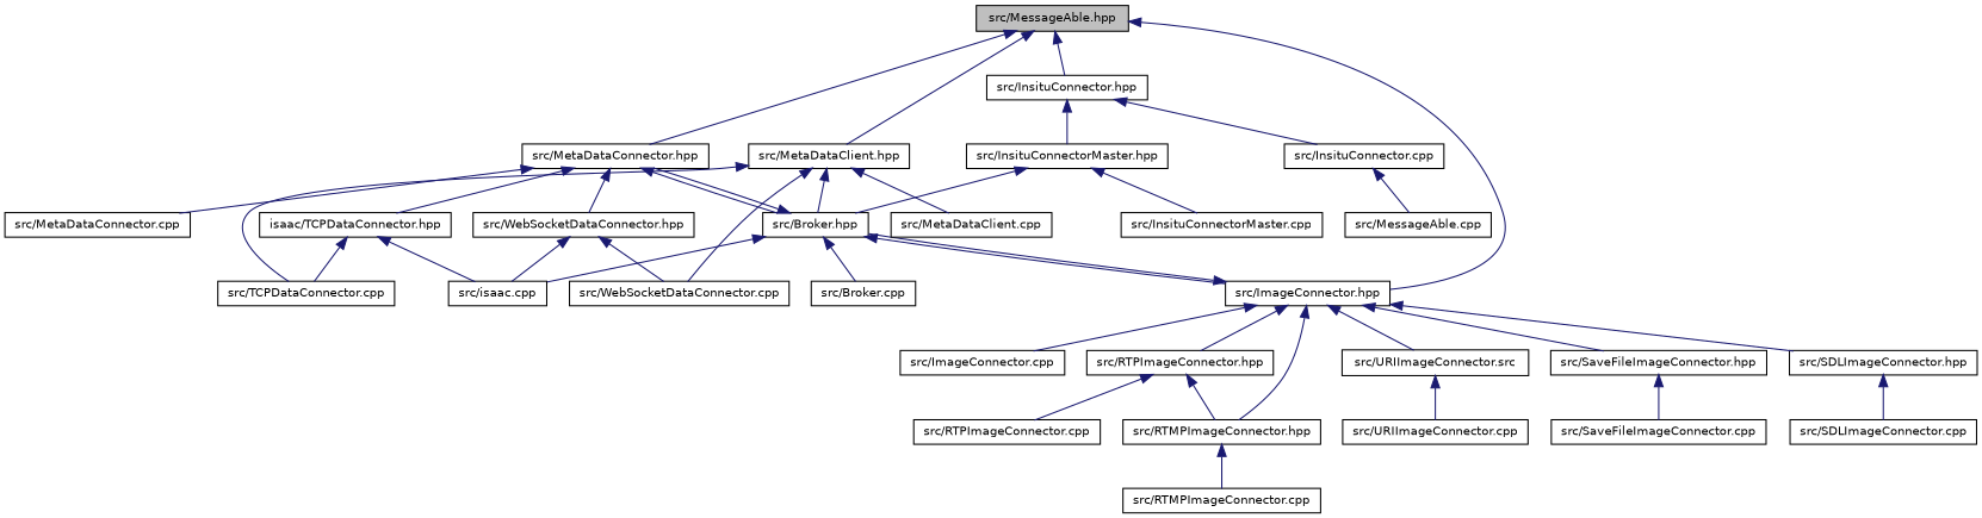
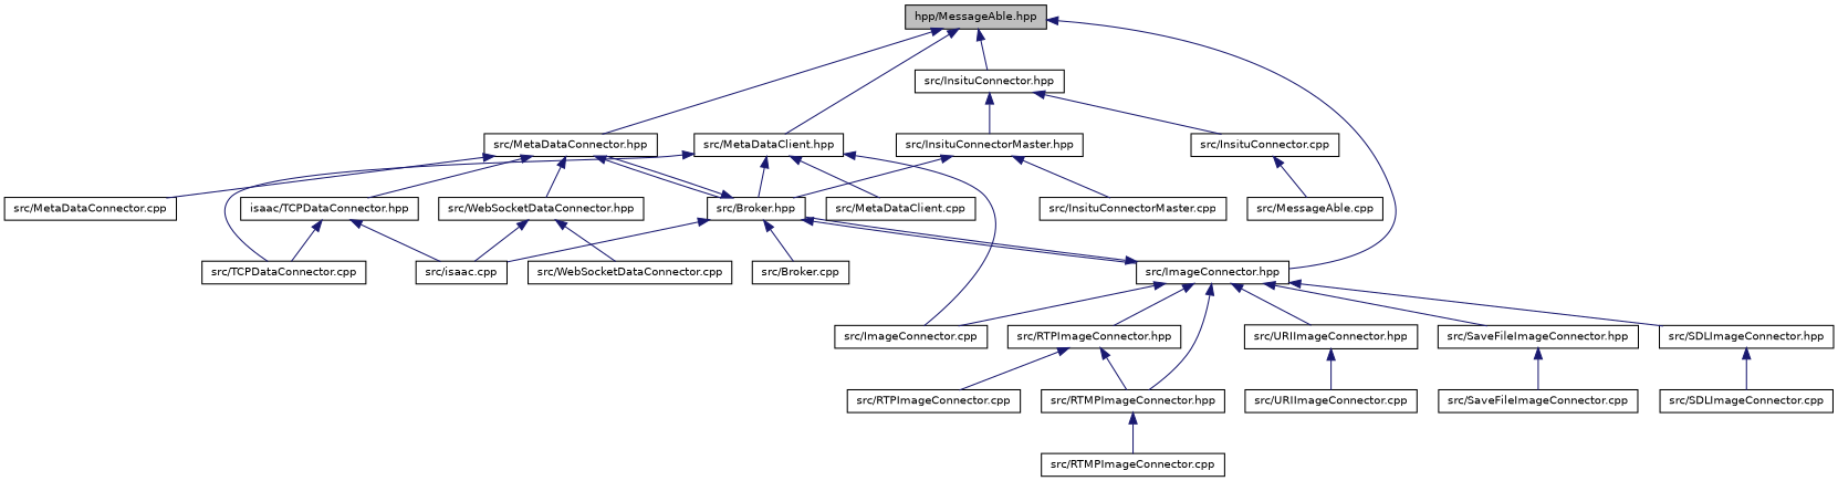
  digraph {
    node [color=black fillcolor=white fontname=Helvetica fontsize=10 shape=record style=filled]
    edge [color=midnightblue dir=back fontname=Helvetica fontsize=10 labelfontname=Helvetica labelfontsize=10 style=solid]
-   n1 [fillcolor=grey75 fontcolor=black height=0.2 label="src/MessageAble.hpp" width=0.4]
+   n1 [fillcolor=grey75 fontcolor=black height=0.2 label="hpp/MessageAble.hpp" width=0.4]
    n2 [height=0.2 label="src/MetaDataConnector.hpp" width=0.4]
    n3 [height=0.2 label="src/ImageConnector.hpp" width=0.4]
    n4 [height=0.2 label="src/MetaDataClient.hpp" width=0.4]
    n5 [height=0.2 label="src/InsituConnector.hpp" width=0.4]
    n6 [height=0.2 label="src/Broker.hpp" width=0.4]
    n7 [height=0.2 label="src/WebSocketDataConnector.hpp" width=0.4]
    n8 [height=0.2 label="isaac/TCPDataConnector.hpp" width=0.4]
    n9 [height=0.2 label="src/MetaDataConnector.cpp" width=0.4]
    n10 [height=0.2 label="src/ImageConnector.cpp" width=0.4]
    n11 [height=0.2 label="src/RTMPImageConnector.hpp" width=0.4]
    n12 [height=0.2 label="src/RTPImageConnector.hpp" width=0.4]
    n13 [height=0.2 label="src/SaveFileImageConnector.hpp" width=0.4]
    n14 [height=0.2 label="src/SDLImageConnector.hpp" width=0.4]
-   n15 [height=0.2 label="src/URIImageConnector.src" width=0.4]
+   n15 [height=0.2 label="src/URIImageConnector.hpp" width=0.4]
    n16 [height=0.2 label="src/WebSocketDataConnector.cpp" width=0.4]
    n17 [height=0.2 label="src/TCPDataConnector.cpp" width=0.4]
    n18 [height=0.2 label="src/MetaDataClient.cpp" width=0.4]
    n19 [height=0.2 label="src/InsituConnectorMaster.hpp" width=0.4]
    n20 [height=0.2 label="src/InsituConnector.cpp" width=0.4]
    n21 [height=0.2 label="src/MessageAble.cpp" width=0.4]
    n22 [height=0.2 label="src/Broker.cpp" width=0.4]
    n23 [height=0.2 label="src/isaac.cpp" width=0.4]
    n24 [height=0.2 label="src/RTMPImageConnector.cpp" width=0.4]
    n25 [height=0.2 label="src/RTPImageConnector.cpp" width=0.4]
    n26 [height=0.2 label="src/SaveFileImageConnector.cpp" width=0.4]
    n27 [height=0.2 label="src/SDLImageConnector.cpp" width=0.4]
    n28 [height=0.2 label="src/URIImageConnector.cpp" width=0.4]
    n29 [height=0.2 label="src/InsituConnectorMaster.cpp" width=0.4]
    n1 -> n2
    n1 -> n3
    n1 -> n4
    n1 -> n5
    n2 -> n6
    n2 -> n7
    n2 -> n8
    n2 -> n9
    n3 -> n6
    n3 -> n10
    n3 -> n11
    n3 -> n12
    n3 -> n13
    n3 -> n14
    n3 -> n15
    n4 -> n6
-   n4 -> n16
+   n4 -> n10
    n4 -> n17
    n4 -> n18
    n5 -> n19
    n5 -> n20
    n6 -> n2
    n6 -> n3
    n6 -> n22
    n6 -> n23
    n7 -> n16
    n7 -> n23
    n8 -> n17
    n8 -> n23
    n11 -> n24
    n12 -> n11
    n12 -> n25
    n13 -> n26
    n14 -> n27
    n15 -> n28
    n19 -> n6
    n19 -> n29
    n20 -> n21
  }
